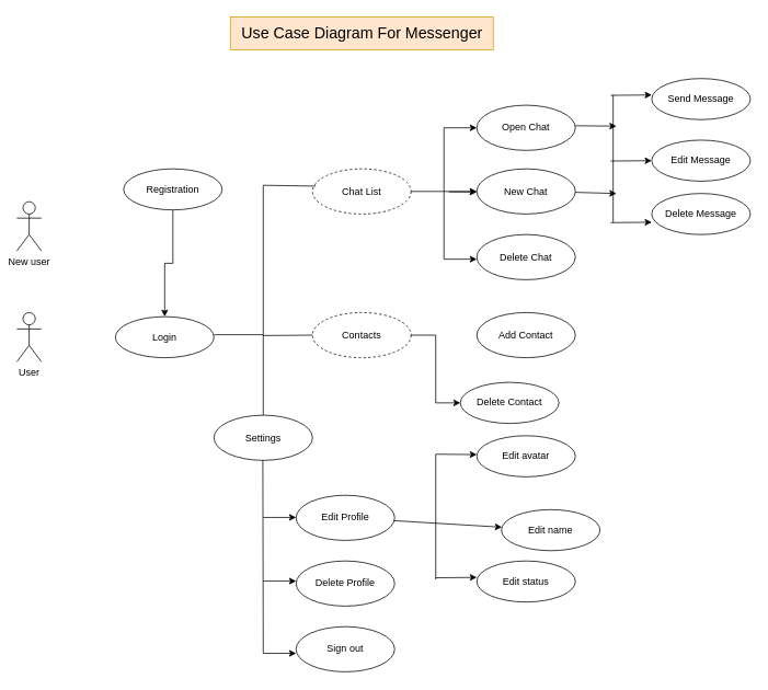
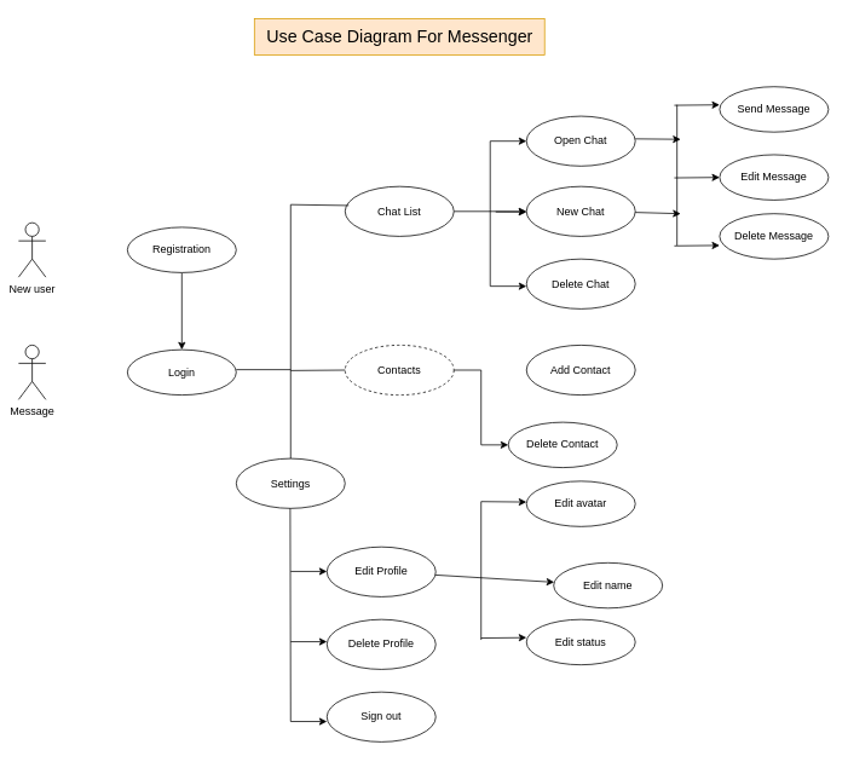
  <mxCell id="0" />
  <mxCell id="1" parent="0" />
- <mxCell id="2" value="User" style="shape=umlActor;verticalLabelPosition=bottom;verticalAlign=top;html=1;outlineConnect=0;" parent="1" vertex="1"><mxGeometry x="20" y="380" width="30" height="60" as="geometry" /></mxCell>
+ <mxCell id="2" value="Message" style="shape=umlActor;verticalLabelPosition=bottom;verticalAlign=top;html=1;outlineConnect=0;" parent="1" vertex="1"><mxGeometry x="20" y="380" width="30" height="60" as="geometry" /></mxCell>
  <mxCell id="3" style="edgeStyle=orthogonalEdgeStyle;rounded=0;orthogonalLoop=1;jettySize=auto;html=1;exitX=0.5;exitY=1;exitDx=0;exitDy=0;" parent="1" source="4" target="5" edge="1"><mxGeometry relative="1" as="geometry" /></mxCell>
- <mxCell id="4" value="Registration" style="ellipse;whiteSpace=wrap;html=1;" parent="1" vertex="1"><mxGeometry x="150" y="205" width="120" height="50" as="geometry" /></mxCell>
+ <mxCell id="4" value="Registration" style="ellipse;whiteSpace=wrap;html=1;" parent="1" vertex="1"><mxGeometry x="140" y="250" width="120" height="50" as="geometry" /></mxCell>
  <mxCell id="5" value="Login" style="ellipse;whiteSpace=wrap;html=1;" parent="1" vertex="1"><mxGeometry x="140" y="385" width="120" height="50" as="geometry" /></mxCell>
  <mxCell id="6" value="New user" style="shape=umlActor;verticalLabelPosition=bottom;verticalAlign=top;html=1;outlineConnect=0;" parent="1" vertex="1"><mxGeometry x="20" y="245" width="30" height="60" as="geometry" /></mxCell>
  <mxCell id="7" style="edgeStyle=none;rounded=0;orthogonalLoop=1;jettySize=auto;html=1;" parent="1" source="8" edge="1"><mxGeometry relative="1" as="geometry"><mxPoint x="750" y="235" as="targetPoint" /></mxGeometry></mxCell>
  <mxCell id="8" value="New Chat" style="ellipse;whiteSpace=wrap;html=1;" parent="1" vertex="1"><mxGeometry x="580" y="205" width="120" height="55" as="geometry" /></mxCell>
  <mxCell id="9" value="Delete Chat" style="ellipse;whiteSpace=wrap;html=1;" parent="1" vertex="1"><mxGeometry x="580" y="285" width="120" height="55" as="geometry" /></mxCell>
  <mxCell id="10" style="edgeStyle=none;rounded=0;orthogonalLoop=1;jettySize=auto;html=1;" parent="1" edge="1"><mxGeometry relative="1" as="geometry"><mxPoint x="750" y="153" as="targetPoint" /><mxPoint x="700" y="152.5" as="sourcePoint" /></mxGeometry></mxCell>
  <mxCell id="11" value="Open Chat" style="ellipse;whiteSpace=wrap;html=1;" parent="1" vertex="1"><mxGeometry x="580" y="127.5" width="120" height="55" as="geometry" /></mxCell>
  <mxCell id="12" value="Send Message" style="ellipse;whiteSpace=wrap;html=1;" parent="1" vertex="1"><mxGeometry x="793" y="95" width="120" height="50" as="geometry" /></mxCell>
  <mxCell id="13" value="Delete Message" style="ellipse;whiteSpace=wrap;html=1;" parent="1" vertex="1"><mxGeometry x="793" y="235" width="120" height="50" as="geometry" /></mxCell>
  <mxCell id="14" value="" style="endArrow=none;html=1;rounded=0;" parent="1" edge="1"><mxGeometry width="50" height="50" relative="1" as="geometry"><mxPoint x="540" y="315" as="sourcePoint" /><mxPoint x="540" y="155" as="targetPoint" /></mxGeometry></mxCell>
  <mxCell id="15" value="" style="edgeStyle=orthogonalEdgeStyle;rounded=0;orthogonalLoop=1;jettySize=auto;html=1;fontSize=12;" edge="1" parent="1" source="16" target="8"><mxGeometry relative="1" as="geometry" /></mxCell>
- <mxCell id="16" value="Chat List" style="ellipse;whiteSpace=wrap;html=1;dashed=1;" parent="1" vertex="1"><mxGeometry x="380" y="205" width="120" height="55" as="geometry" /></mxCell>
+ <mxCell id="16" value="Chat List" style="ellipse;whiteSpace=wrap;html=1;" parent="1" vertex="1"><mxGeometry x="380" y="205" width="120" height="55" as="geometry" /></mxCell>
  <mxCell id="17" value="" style="endArrow=classic;html=1;rounded=0;" parent="1" edge="1"><mxGeometry width="50" height="50" relative="1" as="geometry"><mxPoint x="540" y="155" as="sourcePoint" /><mxPoint x="580" y="155" as="targetPoint" /></mxGeometry></mxCell>
  <mxCell id="18" value="" style="endArrow=classic;html=1;rounded=0;" parent="1" edge="1"><mxGeometry width="50" height="50" relative="1" as="geometry"><mxPoint x="546" y="233" as="sourcePoint" /><mxPoint x="580" y="233.13" as="targetPoint" /></mxGeometry></mxCell>
  <mxCell id="19" value="" style="endArrow=none;html=1;rounded=0;strokeWidth=1;" parent="1" edge="1"><mxGeometry width="50" height="50" relative="1" as="geometry"><mxPoint x="746" y="270" as="sourcePoint" /><mxPoint x="746" y="115" as="targetPoint" /></mxGeometry></mxCell>
  <mxCell id="20" value="" style="endArrow=classic;html=1;rounded=0;strokeWidth=1;entryX=0;entryY=0.5;entryDx=0;entryDy=0;" parent="1" edge="1"><mxGeometry width="50" height="50" relative="1" as="geometry"><mxPoint x="743" y="270.5" as="sourcePoint" /><mxPoint x="793" y="270" as="targetPoint" /></mxGeometry></mxCell>
  <mxCell id="21" value="Add Contact" style="ellipse;whiteSpace=wrap;html=1;" parent="1" vertex="1"><mxGeometry x="580" y="380" width="120" height="55" as="geometry" /></mxCell>
  <mxCell id="22" value="Delete Contact" style="ellipse;whiteSpace=wrap;html=1;" parent="1" vertex="1"><mxGeometry x="560" y="465" width="120" height="50" as="geometry" /></mxCell>
  <mxCell id="23" value="" style="endArrow=classic;html=1;rounded=0;" parent="1" edge="1"><mxGeometry width="50" height="50" relative="1" as="geometry"><mxPoint x="540" y="315" as="sourcePoint" /><mxPoint x="580" y="315" as="targetPoint" /></mxGeometry></mxCell>
  <mxCell id="24" value="Settings" style="ellipse;whiteSpace=wrap;html=1;" parent="1" vertex="1"><mxGeometry x="260" y="505" width="120" height="55" as="geometry" /></mxCell>
  <mxCell id="25" value="" style="edgeStyle=none;rounded=0;orthogonalLoop=1;jettySize=auto;html=1;strokeWidth=1;" parent="1" source="26" target="35" edge="1"><mxGeometry relative="1" as="geometry" /></mxCell>
  <mxCell id="26" value="Edit Profile" style="ellipse;whiteSpace=wrap;html=1;" parent="1" vertex="1"><mxGeometry x="360" y="602.5" width="120" height="55" as="geometry" /></mxCell>
  <mxCell id="27" value="Edit Message" style="ellipse;whiteSpace=wrap;html=1;" parent="1" vertex="1"><mxGeometry x="793" y="170" width="120" height="50" as="geometry" /></mxCell>
  <mxCell id="28" style="edgeStyle=orthogonalEdgeStyle;rounded=0;orthogonalLoop=1;jettySize=auto;html=1;entryX=0;entryY=0.5;entryDx=0;entryDy=0;fontSize=12;" edge="1" parent="1" source="29" target="22"><mxGeometry relative="1" as="geometry" /></mxCell>
  <mxCell id="29" value="Contacts" style="ellipse;whiteSpace=wrap;html=1;dashed=1;" parent="1" vertex="1"><mxGeometry x="380" y="380" width="120" height="55" as="geometry" /></mxCell>
  <mxCell id="30" value="" style="endArrow=classic;html=1;rounded=0;strokeWidth=1;entryX=0;entryY=0.5;entryDx=0;entryDy=0;" parent="1" edge="1"><mxGeometry width="50" height="50" relative="1" as="geometry"><mxPoint x="743" y="115.5" as="sourcePoint" /><mxPoint x="793" y="115" as="targetPoint" /></mxGeometry></mxCell>
  <mxCell id="31" value="" style="endArrow=classic;html=1;rounded=0;strokeWidth=1;entryX=0;entryY=0.5;entryDx=0;entryDy=0;" parent="1" edge="1"><mxGeometry width="50" height="50" relative="1" as="geometry"><mxPoint x="743" y="195.5" as="sourcePoint" /><mxPoint x="793" y="195" as="targetPoint" /></mxGeometry></mxCell>
  <mxCell id="32" value="Delete Profile" style="ellipse;whiteSpace=wrap;html=1;" parent="1" vertex="1"><mxGeometry x="360" y="682.5" width="120" height="55" as="geometry" /></mxCell>
  <mxCell id="33" value="Sign out" style="ellipse;whiteSpace=wrap;html=1;" parent="1" vertex="1"><mxGeometry x="360" y="762.5" width="120" height="55" as="geometry" /></mxCell>
  <mxCell id="34" value="Edit avatar" style="ellipse;whiteSpace=wrap;html=1;" parent="1" vertex="1"><mxGeometry x="580" y="530" width="120" height="50" as="geometry" /></mxCell>
  <mxCell id="35" value="Edit name" style="ellipse;whiteSpace=wrap;html=1;" parent="1" vertex="1"><mxGeometry x="610" y="620" width="120" height="50" as="geometry" /></mxCell>
  <mxCell id="36" value="Edit status" style="ellipse;whiteSpace=wrap;html=1;" parent="1" vertex="1"><mxGeometry x="580" y="682.5" width="120" height="50" as="geometry" /></mxCell>
  <mxCell id="37" value="" style="endArrow=none;html=1;rounded=0;" parent="1" edge="1"><mxGeometry width="50" height="50" relative="1" as="geometry"><mxPoint x="320" y="795" as="sourcePoint" /><mxPoint x="319.5" y="560" as="targetPoint" /></mxGeometry></mxCell>
  <mxCell id="38" value="" style="endArrow=classic;html=1;rounded=0;" parent="1" edge="1"><mxGeometry width="50" height="50" relative="1" as="geometry"><mxPoint x="320" y="629.5" as="sourcePoint" /><mxPoint x="360" y="629.5" as="targetPoint" /></mxGeometry></mxCell>
  <mxCell id="39" value="" style="endArrow=classic;html=1;rounded=0;" parent="1" edge="1"><mxGeometry width="50" height="50" relative="1" as="geometry"><mxPoint x="320" y="707" as="sourcePoint" /><mxPoint x="360" y="707" as="targetPoint" /></mxGeometry></mxCell>
  <mxCell id="40" value="" style="endArrow=classic;html=1;rounded=0;" parent="1" edge="1"><mxGeometry width="50" height="50" relative="1" as="geometry"><mxPoint x="320" y="795" as="sourcePoint" /><mxPoint x="360" y="795" as="targetPoint" /></mxGeometry></mxCell>
  <mxCell id="41" value="" style="endArrow=none;html=1;rounded=0;strokeWidth=1;" parent="1" edge="1"><mxGeometry width="50" height="50" relative="1" as="geometry"><mxPoint x="530" y="705" as="sourcePoint" /><mxPoint x="530" y="552.5" as="targetPoint" /></mxGeometry></mxCell>
  <mxCell id="42" value="" style="endArrow=classic;html=1;rounded=0;strokeWidth=1;" parent="1" edge="1"><mxGeometry width="50" height="50" relative="1" as="geometry"><mxPoint x="530" y="552.5" as="sourcePoint" /><mxPoint x="580" y="553" as="targetPoint" /></mxGeometry></mxCell>
  <mxCell id="43" value="" style="endArrow=classic;html=1;rounded=0;strokeWidth=1;" parent="1" edge="1"><mxGeometry width="50" height="50" relative="1" as="geometry"><mxPoint x="530" y="630" as="sourcePoint" /><mxPoint x="530" y="629.5" as="targetPoint" /></mxGeometry></mxCell>
  <mxCell id="44" value="" style="endArrow=classic;html=1;rounded=0;strokeWidth=1;entryX=0;entryY=0.5;entryDx=0;entryDy=0;" parent="1" edge="1"><mxGeometry width="50" height="50" relative="1" as="geometry"><mxPoint x="530" y="703" as="sourcePoint" /><mxPoint x="580" y="702.5" as="targetPoint" /></mxGeometry></mxCell>
  <mxCell id="45" value="&lt;font style=&quot;font-size: 19px;&quot;&gt;Use Case Diagram For Messenger&lt;br&gt;&lt;/font&gt;" style="text;html=1;align=center;verticalAlign=middle;resizable=0;points=[];autosize=1;fillColor=#ffe6cc;strokeColor=#d79b00;" parent="1" vertex="1"><mxGeometry x="280" y="20" width="320" height="40" as="geometry" /></mxCell>
  <mxCell id="46" value="" style="endArrow=none;html=1;rounded=0;fontSize=12;" edge="1" parent="1"><mxGeometry width="50" height="50" relative="1" as="geometry"><mxPoint x="260" y="407" as="sourcePoint" /><mxPoint x="320" y="407" as="targetPoint" /></mxGeometry></mxCell>
  <mxCell id="47" value="" style="endArrow=none;html=1;rounded=0;" edge="1" parent="1"><mxGeometry width="50" height="50" relative="1" as="geometry"><mxPoint x="320" y="505" as="sourcePoint" /><mxPoint x="320" y="225" as="targetPoint" /></mxGeometry></mxCell>
  <mxCell id="48" value="" style="endArrow=none;html=1;rounded=0;fontSize=12;entryX=0.033;entryY=0.382;entryDx=0;entryDy=0;entryPerimeter=0;" edge="1" parent="1" target="16"><mxGeometry width="50" height="50" relative="1" as="geometry"><mxPoint x="320" y="225" as="sourcePoint" /><mxPoint x="370" y="215" as="targetPoint" /></mxGeometry></mxCell>
  <mxCell id="49" value="" style="endArrow=none;html=1;rounded=0;fontSize=12;entryX=0;entryY=0.5;entryDx=0;entryDy=0;" edge="1" parent="1" target="29"><mxGeometry width="50" height="50" relative="1" as="geometry"><mxPoint x="320" y="408" as="sourcePoint" /><mxPoint x="374" y="408.75" as="targetPoint" /></mxGeometry></mxCell>
